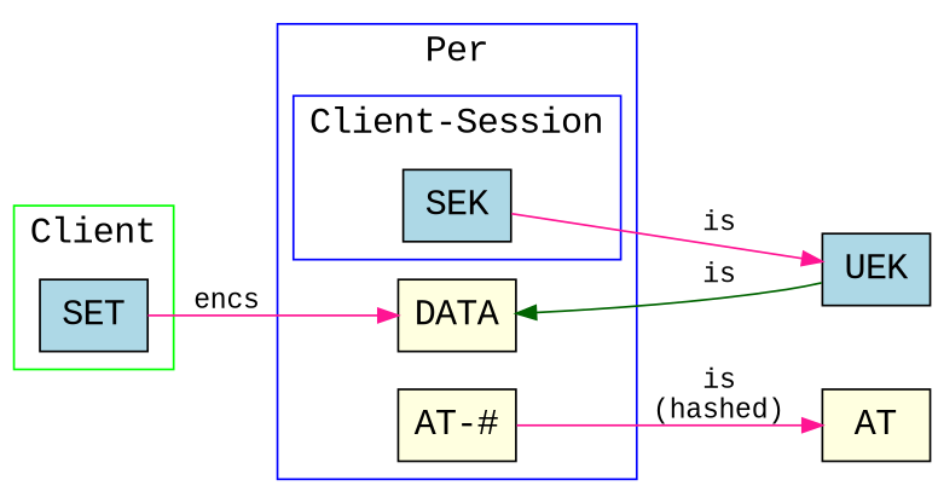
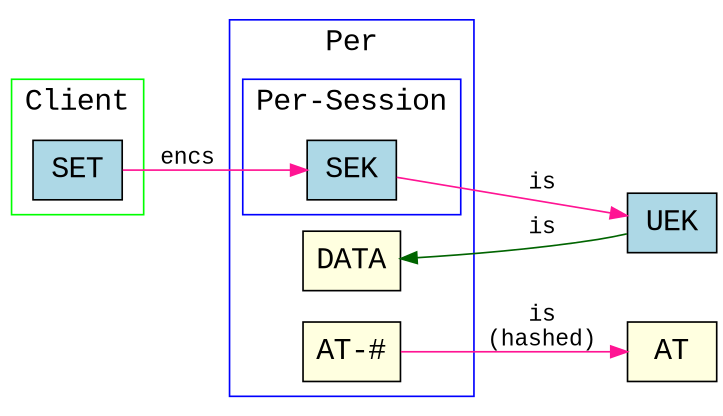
  digraph {
    compound=true
    fontname="Liberation Mono"
    fontsize=18
    rankdir=LR
    node [fillcolor=lightblue fontname="Liberation Mono" fontsize=18 shape=record style=filled]
    edge [color=deeppink fontname="Liberation Mono" style=solid]
    SEK
    DATA [fillcolor=lightyellow]
    n3 [fillcolor=lightyellow label="AT-#"]
    SET
    UEK
    AT [fillcolor=lightyellow]
    subgraph cluster_1 {
      color=blue
      label=Per
      rank=same
      DATA
      n3
      subgraph cluster_2 {
        color=blue
-       label="Client-Session"
+       label="Per-Session"
        rank=same
        SEK
      }
    }
    subgraph cluster_3 {
      color=green
      label=Client
      rank=same
      SET
    }
    SEK -> UEK [label=is]
    n3 -> AT [label="is\n(hashed)"]
-   SET -> DATA [label=encs]
+   SET -> SEK [label=encs]
    UEK -> DATA [color=darkgreen label=is]
  }
